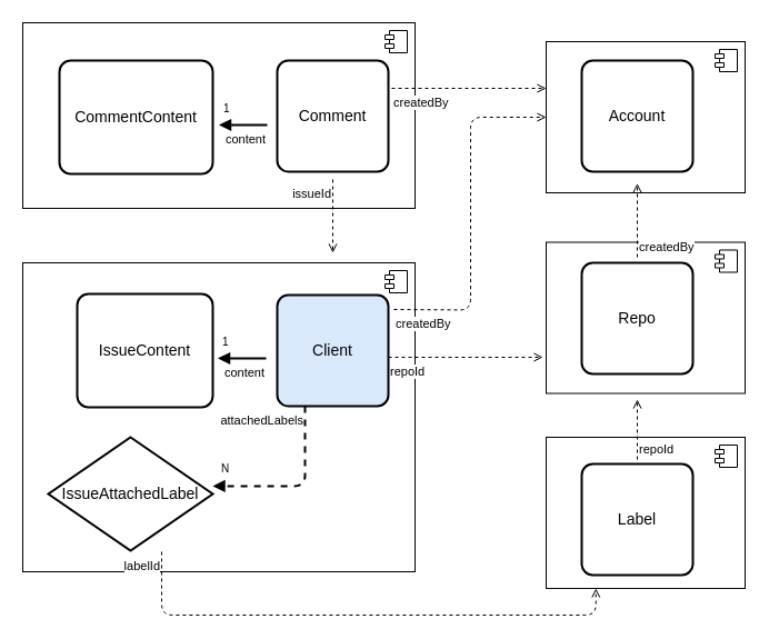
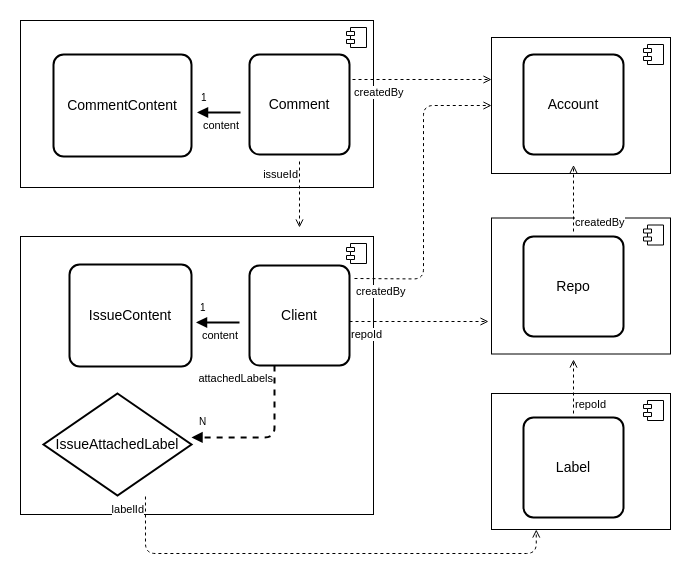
  <mxCell id="0" />
  <mxCell id="1" parent="0" />
  <mxCell id="2" value="" style="html=1;" parent="1" vertex="1"><mxGeometry x="491" y="217.5" width="179" height="136" as="geometry" /></mxCell>
  <mxCell id="3" value="" style="shape=component;jettyWidth=8;jettyHeight=4;" parent="2" vertex="1"><mxGeometry x="1" width="20" height="20" relative="1" as="geometry"><mxPoint x="-27" y="7" as="offset" /></mxGeometry></mxCell>
  <mxCell id="4" value="" style="html=1;" parent="1" vertex="1"><mxGeometry x="491" y="393" width="179" height="136" as="geometry" /></mxCell>
  <mxCell id="5" value="" style="shape=component;jettyWidth=8;jettyHeight=4;" parent="4" vertex="1"><mxGeometry x="1" width="20" height="20" relative="1" as="geometry"><mxPoint x="-27" y="7" as="offset" /></mxGeometry></mxCell>
  <mxCell id="6" value="" style="html=1;" parent="1" vertex="1"><mxGeometry x="491" y="37" width="179" height="136" as="geometry" /></mxCell>
  <mxCell id="7" value="" style="shape=component;jettyWidth=8;jettyHeight=4;" parent="6" vertex="1"><mxGeometry x="1" width="20" height="20" relative="1" as="geometry"><mxPoint x="-27" y="7" as="offset" /></mxGeometry></mxCell>
  <mxCell id="8" value="" style="html=1;" parent="1" vertex="1"><mxGeometry x="20" y="20" width="353" height="167" as="geometry" /></mxCell>
  <mxCell id="9" value="" style="shape=component;jettyWidth=8;jettyHeight=4;" parent="8" vertex="1"><mxGeometry x="1" width="20" height="20" relative="1" as="geometry"><mxPoint x="-27" y="7" as="offset" /></mxGeometry></mxCell>
  <mxCell id="10" value="" style="html=1;" parent="1" vertex="1"><mxGeometry x="20" y="236" width="353" height="278" as="geometry" /></mxCell>
  <mxCell id="11" value="" style="shape=component;jettyWidth=8;jettyHeight=4;" parent="10" vertex="1"><mxGeometry x="1" width="20" height="20" relative="1" as="geometry"><mxPoint x="-27" y="7" as="offset" /></mxGeometry></mxCell>
- <mxCell id="12" value="Client" style="strokeWidth=2;rounded=1;arcSize=10;whiteSpace=wrap;html=1;align=center;fontSize=14;fillColor=#dae8fc;" parent="1" vertex="1"><mxGeometry x="249" y="265" width="100" height="100" as="geometry" /></mxCell>
+ <mxCell id="12" value="Client" style="strokeWidth=2;rounded=1;arcSize=10;whiteSpace=wrap;html=1;align=center;fontSize=14;" parent="1" vertex="1"><mxGeometry x="249" y="265" width="100" height="100" as="geometry" /></mxCell>
  <mxCell id="13" value="IssueAttachedLabel" style="rhombus;strokeWidth=2;arcSize=10;whiteSpace=wrap;html=1;align=center;fontSize=14;" parent="1" vertex="1"><mxGeometry x="43" y="393" width="148" height="102" as="geometry" /></mxCell>
  <mxCell id="14" value="IssueContent" style="strokeWidth=2;rounded=1;arcSize=10;whiteSpace=wrap;html=1;align=center;fontSize=14;" parent="1" vertex="1"><mxGeometry x="69" y="264" width="122" height="102" as="geometry" /></mxCell>
  <mxCell id="15" value="Account" style="strokeWidth=2;rounded=1;arcSize=10;whiteSpace=wrap;html=1;align=center;fontSize=14;" parent="1" vertex="1"><mxGeometry x="523" y="54" width="100" height="100" as="geometry" /></mxCell>
  <mxCell id="16" value="Comment" style="strokeWidth=2;rounded=1;arcSize=10;whiteSpace=wrap;html=1;align=center;fontSize=14;" parent="1" vertex="1"><mxGeometry x="249" y="54" width="100" height="100" as="geometry" /></mxCell>
  <mxCell id="17" value="CommentContent" style="strokeWidth=2;rounded=1;arcSize=10;whiteSpace=wrap;html=1;align=center;fontSize=14;" parent="1" vertex="1"><mxGeometry x="53" y="54" width="138" height="102" as="geometry" /></mxCell>
  <mxCell id="18" value="Repo" style="strokeWidth=2;rounded=1;arcSize=10;whiteSpace=wrap;html=1;align=center;fontSize=14;" parent="1" vertex="1"><mxGeometry x="523" y="236" width="100" height="100" as="geometry" /></mxCell>
  <mxCell id="19" value="Label" style="strokeWidth=2;rounded=1;arcSize=10;whiteSpace=wrap;html=1;align=center;fontSize=14;" parent="1" vertex="1"><mxGeometry x="523" y="417" width="100" height="100" as="geometry" /></mxCell>
  <mxCell id="20" value="content" style="endArrow=block;endFill=1;html=1;edgeStyle=orthogonalEdgeStyle;align=right;verticalAlign=top;strokeWidth=2;labelPosition=left;verticalLabelPosition=bottom;" parent="1" edge="1"><mxGeometry x="-1" relative="1" as="geometry"><mxPoint x="240" y="112" as="sourcePoint" /><mxPoint x="196.5" y="112" as="targetPoint" /></mxGeometry></mxCell>
  <mxCell id="21" value="1" style="resizable=0;html=1;align=left;verticalAlign=bottom;labelBackgroundColor=#ffffff;fontSize=10;" parent="20" connectable="0" vertex="1"><mxGeometry x="-1" relative="1" as="geometry"><mxPoint x="-41" y="-7" as="offset" /></mxGeometry></mxCell>
  <mxCell id="22" value="content" style="endArrow=block;endFill=1;html=1;edgeStyle=orthogonalEdgeStyle;align=right;verticalAlign=top;strokeWidth=2;labelPosition=left;verticalLabelPosition=bottom;" parent="1" edge="1"><mxGeometry x="-1" relative="1" as="geometry"><mxPoint x="239" y="322" as="sourcePoint" /><mxPoint x="195.5" y="322" as="targetPoint" /></mxGeometry></mxCell>
  <mxCell id="23" value="1" style="resizable=0;html=1;align=left;verticalAlign=bottom;labelBackgroundColor=#ffffff;fontSize=10;" parent="22" connectable="0" vertex="1"><mxGeometry x="-1" relative="1" as="geometry"><mxPoint x="-41" y="-7" as="offset" /></mxGeometry></mxCell>
  <mxCell id="24" value="attachedLabels" style="endArrow=block;endFill=1;html=1;edgeStyle=orthogonalEdgeStyle;align=right;verticalAlign=top;strokeWidth=2;exitX=0.25;exitY=1;exitDx=0;exitDy=0;entryX=1;entryY=0.431;entryDx=0;entryDy=0;entryPerimeter=0;labelPosition=left;verticalLabelPosition=bottom;dashed=1;" parent="1" source="12" target="13" edge="1"><mxGeometry x="-1" relative="1" as="geometry"><mxPoint x="224" y="533" as="sourcePoint" /><mxPoint x="180.5" y="533" as="targetPoint" /></mxGeometry></mxCell>
  <mxCell id="25" value="N" style="resizable=0;html=1;align=left;verticalAlign=bottom;labelBackgroundColor=#ffffff;fontSize=10;" parent="24" connectable="0" vertex="1"><mxGeometry x="-1" relative="1" as="geometry"><mxPoint x="-77" y="64" as="offset" /></mxGeometry></mxCell>
  <mxCell id="26" value="repoId" style="endArrow=open;endFill=0;html=1;edgeStyle=orthogonalEdgeStyle;align=left;verticalAlign=top;strokeWidth=1;dashed=1;strokeColor=#000000;labelPosition=right;verticalLabelPosition=bottom;" parent="1" edge="1"><mxGeometry x="-1" relative="1" as="geometry"><mxPoint x="349" y="321" as="sourcePoint" /><mxPoint x="488" y="321" as="targetPoint" /></mxGeometry></mxCell>
  <mxCell id="27" value="createdBy" style="endArrow=open;endFill=0;html=1;edgeStyle=orthogonalEdgeStyle;align=left;verticalAlign=top;strokeWidth=1;dashed=1;strokeColor=#000000;labelPosition=right;verticalLabelPosition=bottom;entryX=0;entryY=0.5;entryDx=0;entryDy=0;" parent="1" target="6" edge="1"><mxGeometry x="-1" relative="1" as="geometry"><mxPoint x="354" y="278" as="sourcePoint" /><mxPoint x="559" y="178" as="targetPoint" /></mxGeometry></mxCell>
  <mxCell id="28" value="createdBy" style="endArrow=open;endFill=0;html=1;edgeStyle=orthogonalEdgeStyle;align=left;verticalAlign=top;strokeWidth=1;dashed=1;strokeColor=#000000;labelPosition=right;verticalLabelPosition=bottom;" parent="1" edge="1"><mxGeometry x="-1" relative="1" as="geometry"><mxPoint x="352" y="79" as="sourcePoint" /><mxPoint x="491" y="79" as="targetPoint" /></mxGeometry></mxCell>
  <mxCell id="29" value="issueId" style="endArrow=open;endFill=0;html=1;edgeStyle=orthogonalEdgeStyle;align=right;verticalAlign=top;strokeWidth=1;dashed=1;strokeColor=#000000;labelPosition=left;verticalLabelPosition=bottom;" parent="1" edge="1"><mxGeometry x="-1" relative="1" as="geometry"><mxPoint x="299" y="161" as="sourcePoint" /><mxPoint x="299" y="227" as="targetPoint" /></mxGeometry></mxCell>
  <mxCell id="30" value="labelId" style="endArrow=open;endFill=0;html=1;edgeStyle=orthogonalEdgeStyle;align=right;verticalAlign=top;strokeWidth=1;dashed=1;strokeColor=#000000;labelPosition=left;verticalLabelPosition=bottom;exitX=0.689;exitY=1.01;exitDx=0;exitDy=0;exitPerimeter=0;entryX=0.25;entryY=1;entryDx=0;entryDy=0;" parent="1" source="13" target="4" edge="1"><mxGeometry x="-1" relative="1" as="geometry"><mxPoint x="311" y="615" as="sourcePoint" /><mxPoint x="450" y="615" as="targetPoint" /><Array as="points"><mxPoint x="145" y="553" /><mxPoint x="536" y="553" /></Array></mxGeometry></mxCell>
  <mxCell id="31" value="repoId" style="endArrow=open;endFill=0;html=1;edgeStyle=orthogonalEdgeStyle;align=left;verticalAlign=bottom;strokeWidth=1;dashed=1;strokeColor=#000000;labelPosition=right;verticalLabelPosition=top;exitX=0.5;exitY=0;exitDx=0;exitDy=0;" parent="1" edge="1"><mxGeometry x="-1" relative="1" as="geometry"><mxPoint x="573" y="413" as="sourcePoint" /><mxPoint x="573" y="359" as="targetPoint" /></mxGeometry></mxCell>
  <mxCell id="32" value="createdBy" style="endArrow=open;endFill=0;html=1;edgeStyle=orthogonalEdgeStyle;align=left;verticalAlign=bottom;strokeWidth=1;dashed=1;strokeColor=#000000;labelPosition=right;verticalLabelPosition=top;" parent="1" edge="1"><mxGeometry x="-1" relative="1" as="geometry"><mxPoint x="573" y="231" as="sourcePoint" /><mxPoint x="573" y="164.5" as="targetPoint" /></mxGeometry></mxCell>
